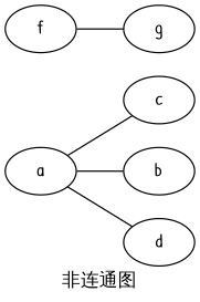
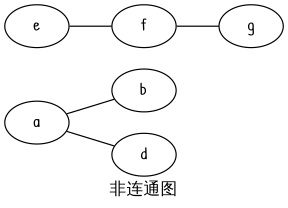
  graph {
    fontname="Patrick Hand"
    label="非连通图"
    rankdir=LR
    node [fontname="Patrick Hand"]
    edge [fontname="Patrick Hand"]
    a
-   c
    b
    d
+   e
    f
    g
-   a -- c
    a -- b
    a -- d
+   e -- f
    f -- g
  }
